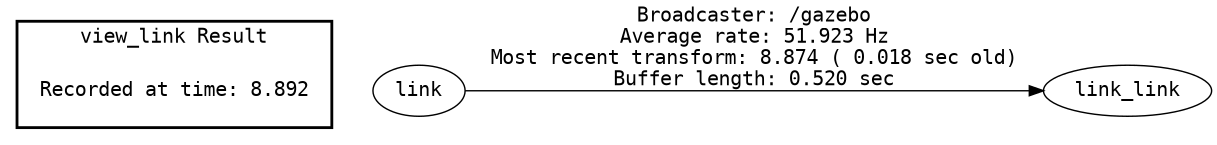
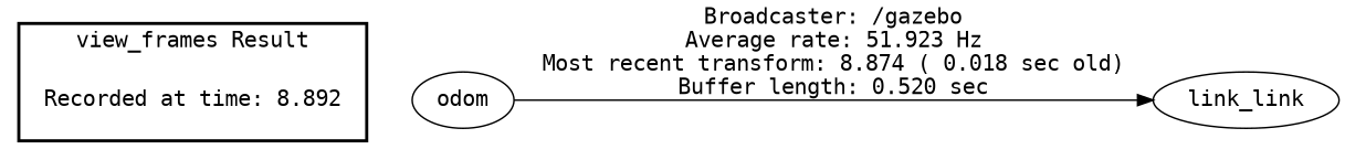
  digraph {
    fontname="DejaVu Sans Mono"
    rankdir=LR
    node [fontname="DejaVu Sans Mono"]
    edge [fontname="DejaVu Sans Mono"]
    "Recorded at time: 8.892" [shape=plaintext]
-   odom [label=link]
+   odom
    n3 [label=link_link]
    subgraph cluster_1 {
      color=black
-     label="view_link Result"
+     label="view_frames Result"
      style=bold
      "Recorded at time: 8.892"
    }
    "Recorded at time: 8.892" -> odom [style=invis]
    odom -> n3 [label="Broadcaster: /gazebo\nAverage rate: 51.923 Hz\nMost recent transform: 8.874 ( 0.018 sec old)\nBuffer length: 0.520 sec\n"]
  }
